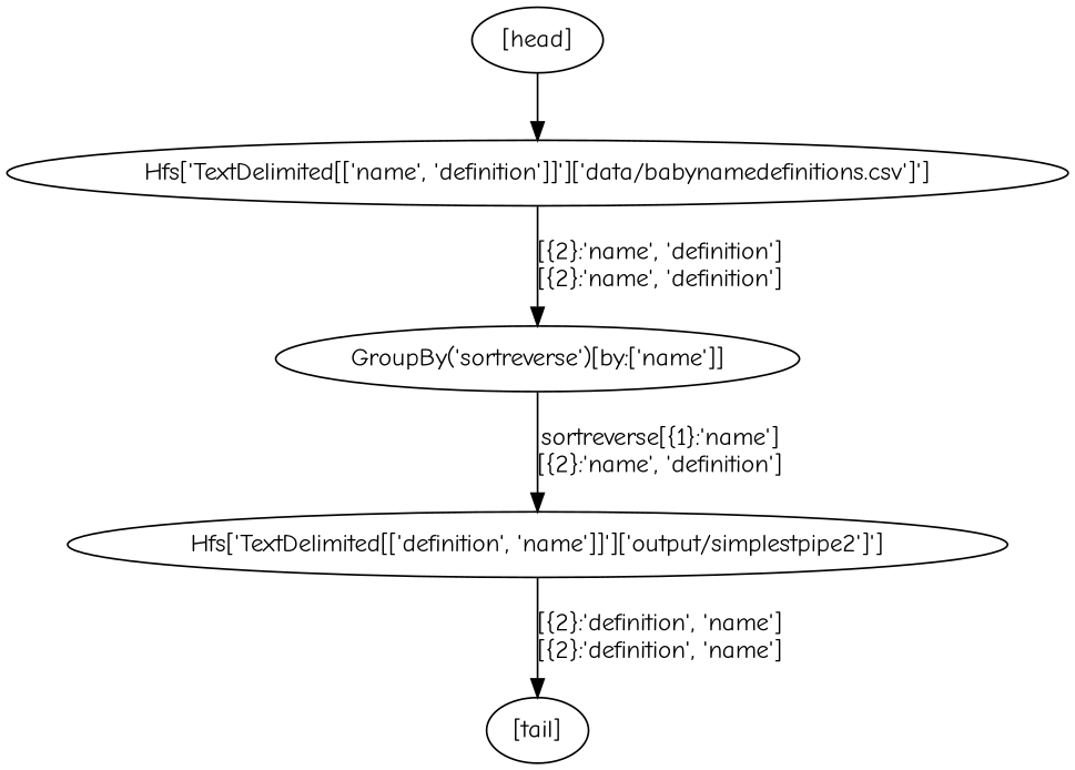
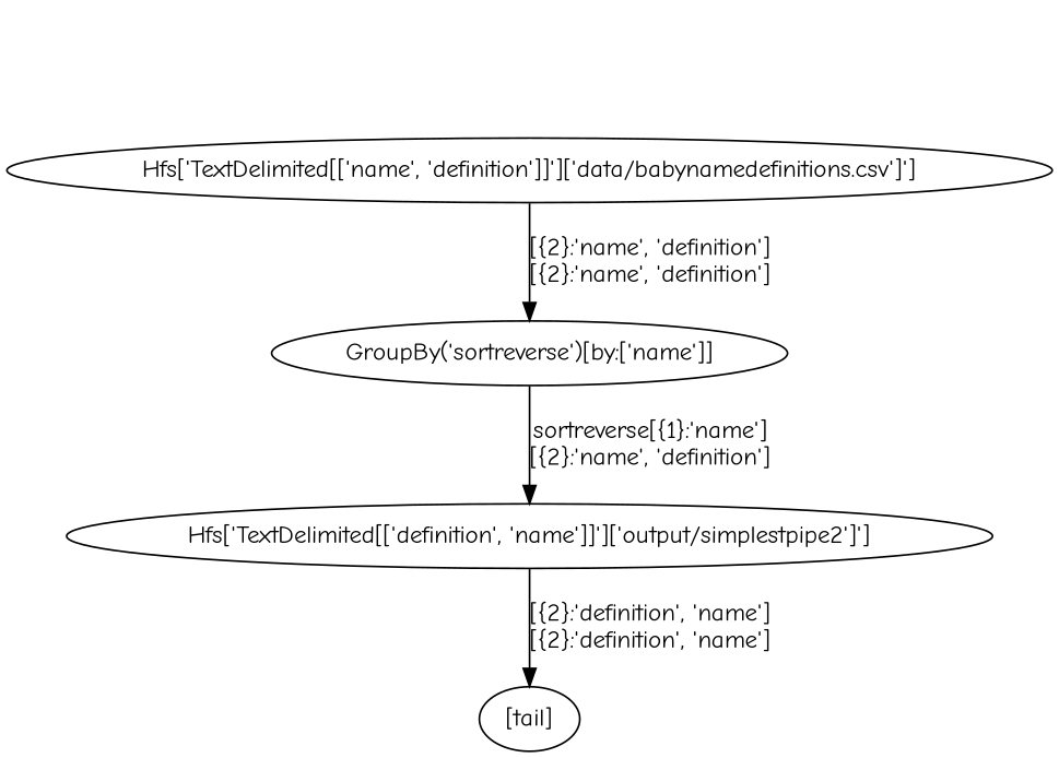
  digraph {
    fontname="Comic Neue"
    node [fontname="Comic Neue"]
    edge [fontname="Comic Neue"]
    n1 [label="GroupBy('sortreverse')[by:['name']]"]
    n2 [label="Hfs['TextDelimited[['definition', 'name']]']['output/simplestpipe2']']"]
    n3 [label="[tail]"]
    n4 [label="Hfs['TextDelimited[['name', 'definition']]']['data/babynamedefinitions.csv']']"]
-   n5 [label="[head]"]
    n1 -> n2 [label="sortreverse[{1}:'name']\n[{2}:'name', 'definition']"]
    n2 -> n3 [label="[{2}:'definition', 'name']\n[{2}:'definition', 'name']"]
    n4 -> n1 [label="[{2}:'name', 'definition']\n[{2}:'name', 'definition']"]
-   n5 -> n4
  }
